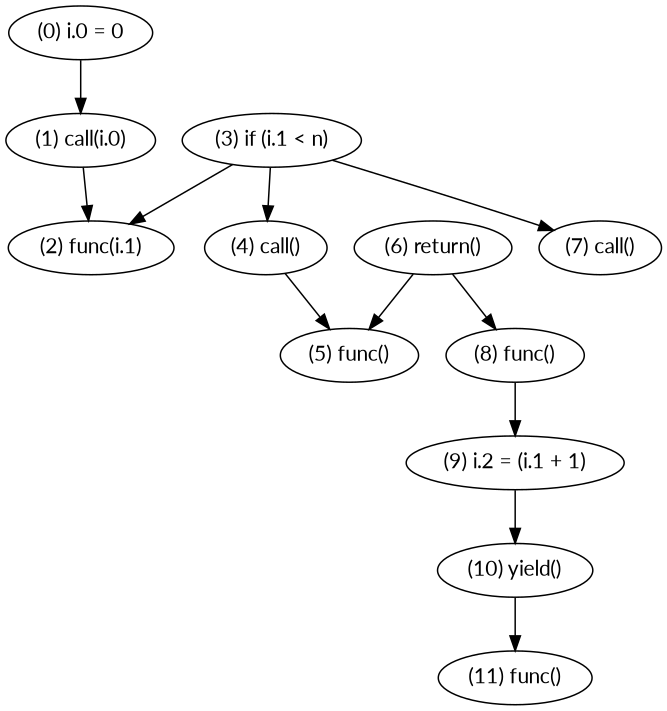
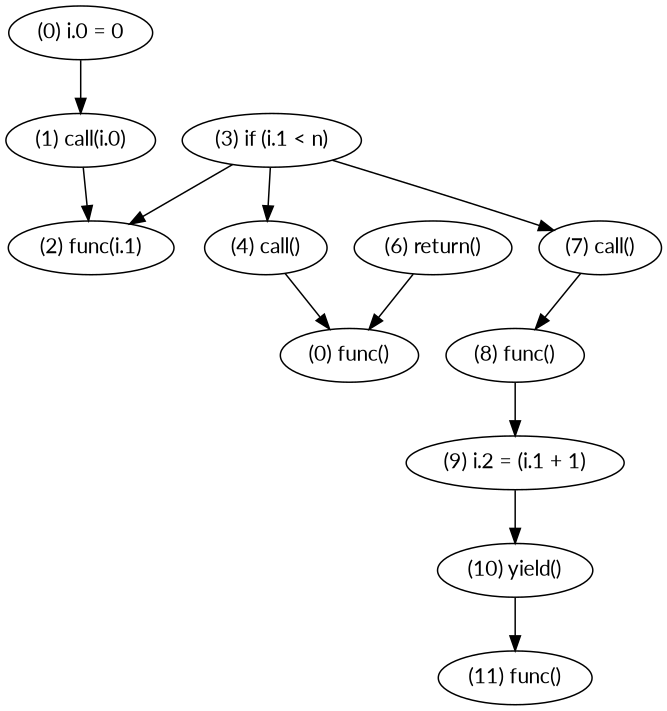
  digraph {
    fontname=Lato
    node [fontname=Lato]
    edge [fontname=Lato]
    n1 [label="(0) i.0 = 0"]
    n2 [label="(1) call(i.0)"]
    n3 [label="(2) func(i.1)"]
    n4 [label="(3) if (i.1 < n)"]
    n5 [label="(4) call()"]
    n6 [label="(7) call()"]
-   n7 [label="(5) func()"]
+   n7 [label="(0) func()"]
    n8 [label="(8) func()"]
    n9 [label="(6) return()"]
    n10 [label="(9) i.2 = (i.1 + 1)"]
    n11 [label="(10) yield()"]
    n12 [label="(11) func()"]
    n1 -> n2
    n2 -> n3
    n4 -> n3
    n4 -> n5
    n4 -> n6
    n5 -> n7
-   n9 -> n8
+   n6 -> n8
    n8 -> n10
    n9 -> n7
    n10 -> n11
    n11 -> n12
  }
